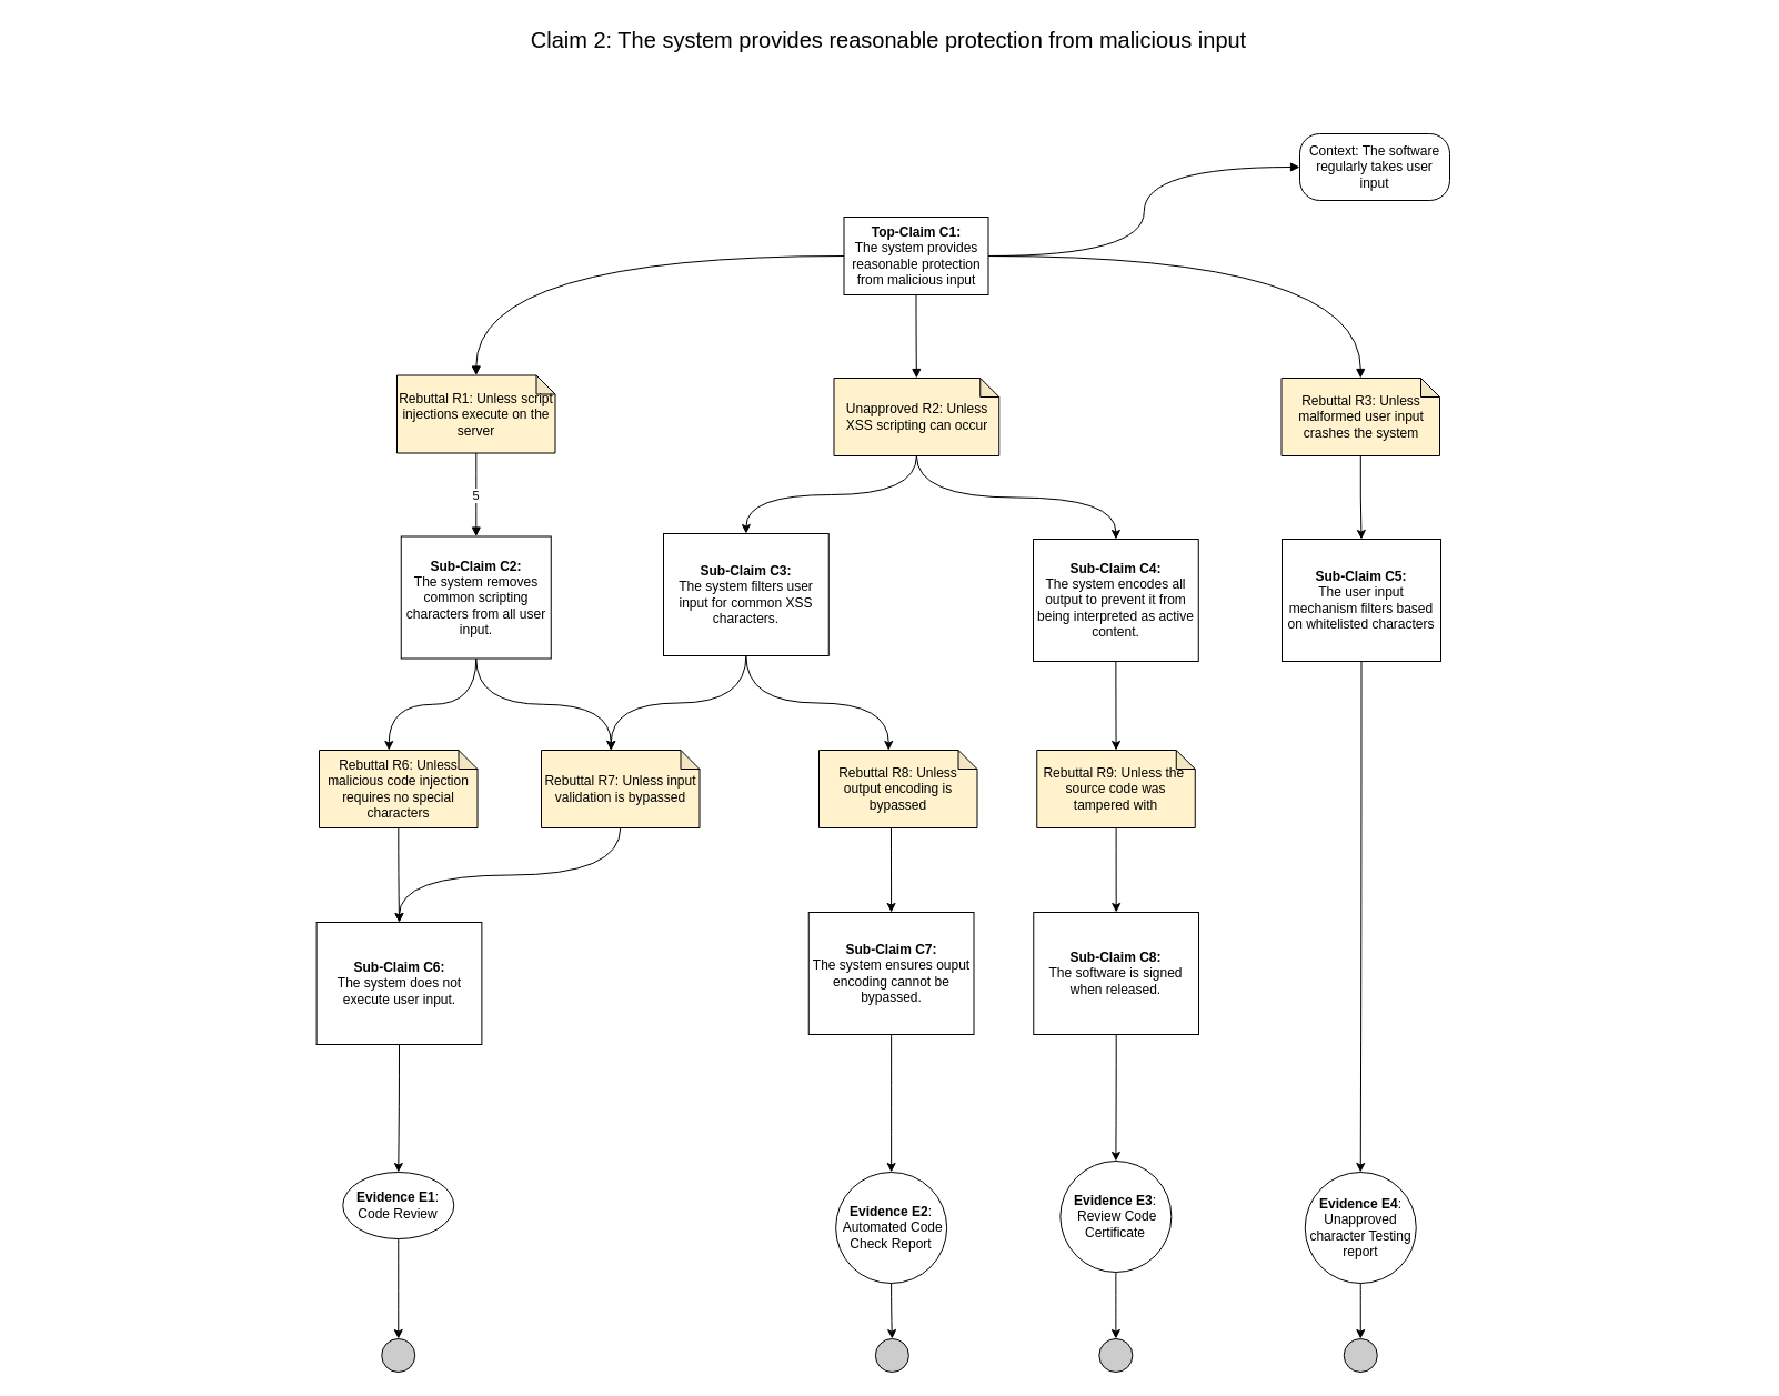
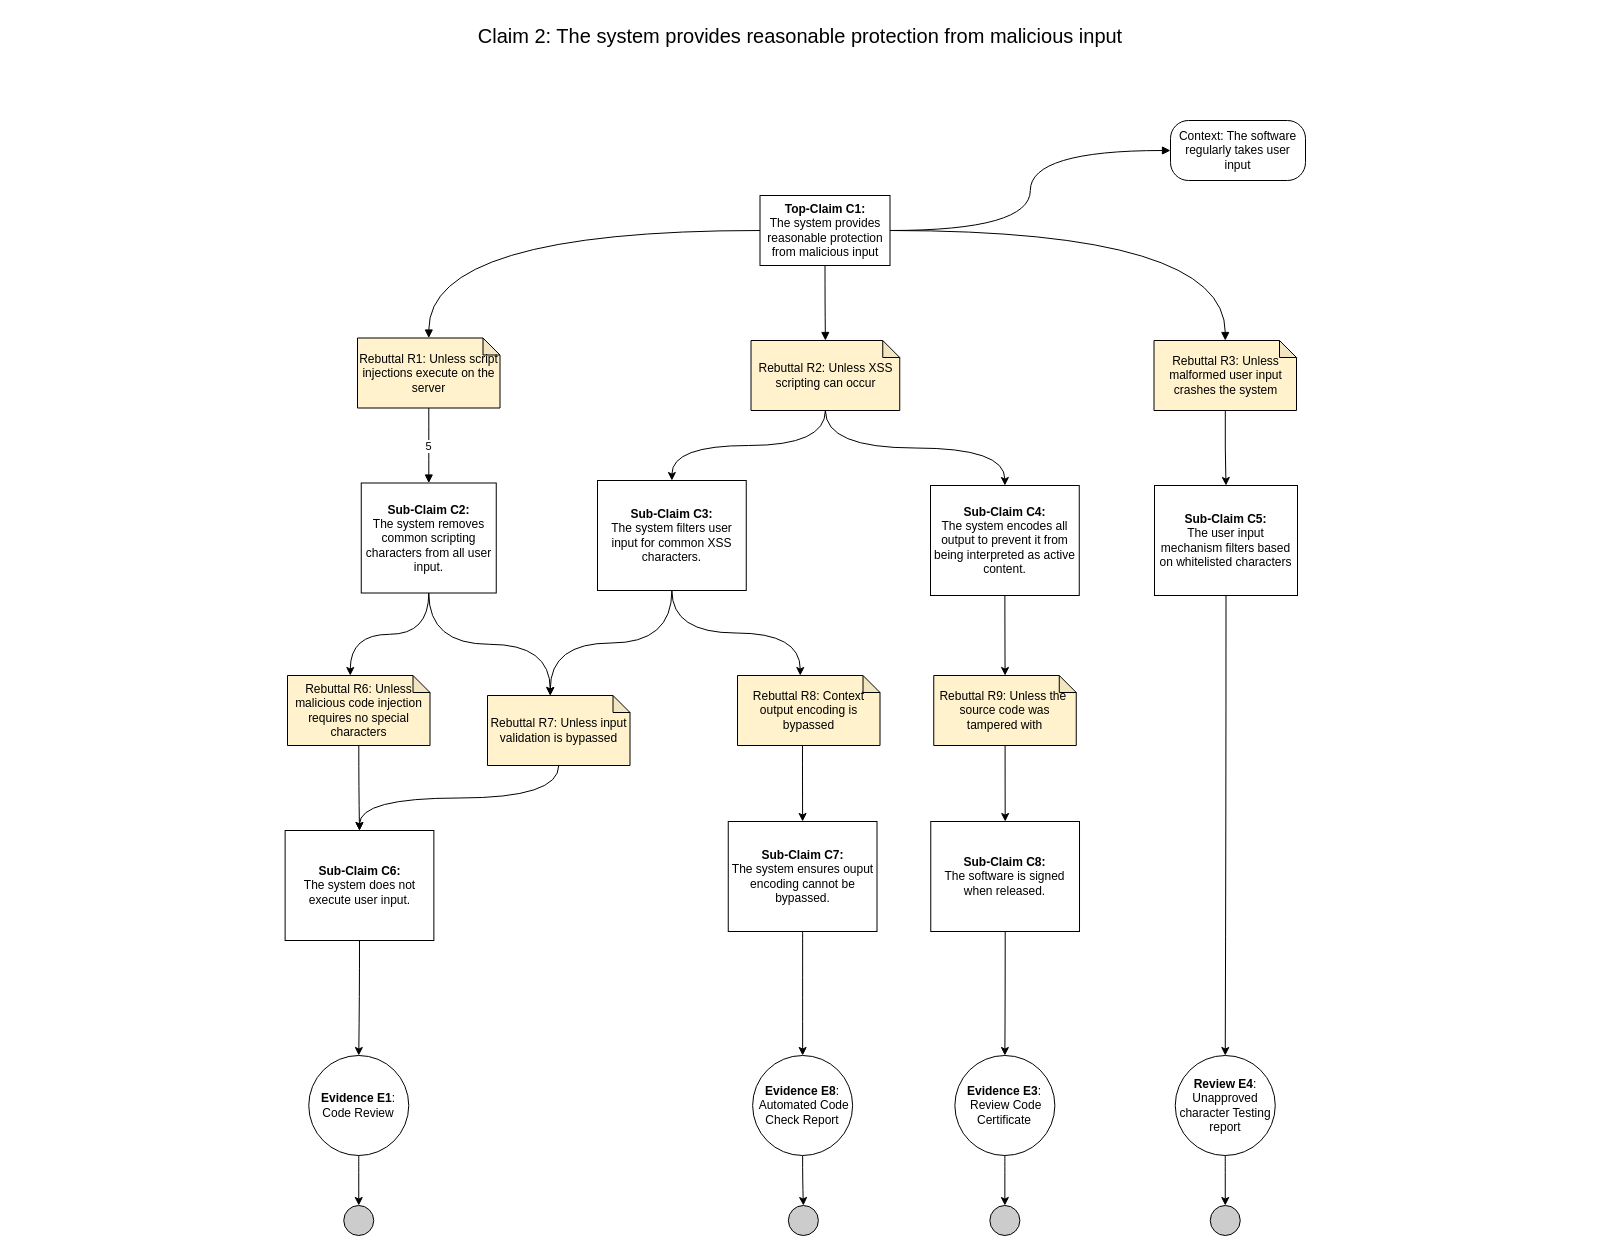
  <mxCell id="0" />
  <mxCell id="1" parent="0" />
  <mxCell id="2" style="edgeStyle=orthogonalEdgeStyle;rounded=0;orthogonalLoop=1;jettySize=auto;html=1;exitX=1;exitY=0.5;exitDx=0;exitDy=0;entryX=0;entryY=0.5;entryDx=0;entryDy=0;endArrow=block;endFill=1;curved=1;" parent="1" source="4" target="5" edge="1"><mxGeometry relative="1" as="geometry" /></mxCell>
  <mxCell id="3" value="" style="edgeStyle=orthogonalEdgeStyle;rounded=0;orthogonalLoop=1;jettySize=auto;html=1;endArrow=block;endFill=1;curved=1;exitX=0;exitY=0.5;exitDx=0;exitDy=0;" parent="1" source="4" target="7" edge="1"><mxGeometry relative="1" as="geometry" /></mxCell>
  <mxCell id="4" value="&lt;b&gt;Top-Claim C1:&lt;br&gt;&lt;/b&gt;The system provides reasonable protection from malicious input" style="rounded=0;whiteSpace=wrap;html=1;" parent="1" vertex="1"><mxGeometry x="759.5" y="195" width="130" height="70" as="geometry" /></mxCell>
  <mxCell id="5" value="Context: The software regularly takes user input" style="rounded=1;whiteSpace=wrap;html=1;arcSize=30;" parent="1" vertex="1"><mxGeometry x="1170" y="120" width="135" height="60" as="geometry" /></mxCell>
  <mxCell id="6" value="5" style="edgeStyle=orthogonalEdgeStyle;curved=1;rounded=0;orthogonalLoop=1;jettySize=auto;html=1;endArrow=block;endFill=1;" parent="1" source="7" target="9" edge="1"><mxGeometry relative="1" as="geometry" /></mxCell>
  <mxCell id="7" value="Rebuttal R1: Unless script injections execute on the server" style="shape=note;whiteSpace=wrap;html=1;backgroundOutline=1;darkOpacity=0.05;size=17;fillColor=#FFF2CC;" parent="1" vertex="1"><mxGeometry x="357" y="337.5" width="142.5" height="70" as="geometry" /></mxCell>
  <mxCell id="8" style="edgeStyle=orthogonalEdgeStyle;curved=1;rounded=0;orthogonalLoop=1;jettySize=auto;html=1;entryX=0;entryY=0;entryDx=62.75;entryDy=0;entryPerimeter=0;exitX=0.5;exitY=1;exitDx=0;exitDy=0;" parent="1" source="9" target="18" edge="1"><mxGeometry relative="1" as="geometry" /></mxCell>
  <mxCell id="9" value="&lt;b&gt;Sub-Claim C2:&lt;br&gt;&lt;/b&gt;The system removes common scripting characters from all user input." style="rounded=0;whiteSpace=wrap;html=1;" parent="1" vertex="1"><mxGeometry x="360.75" y="482.5" width="135" height="110" as="geometry" /></mxCell>
  <mxCell id="10" style="edgeStyle=orthogonalEdgeStyle;rounded=0;orthogonalLoop=1;jettySize=auto;html=1;curved=1;exitX=0.5;exitY=1;exitDx=0;exitDy=0;exitPerimeter=0;" parent="1" source="11" target="16" edge="1"><mxGeometry relative="1" as="geometry" /></mxCell>
- <mxCell id="11" value="Unapproved R2: Unless XSS scripting can occur" style="shape=note;whiteSpace=wrap;html=1;backgroundOutline=1;darkOpacity=0.05;size=17;fillColor=#FFF2CC;" parent="1" vertex="1"><mxGeometry x="750.5" y="340" width="148.75" height="70" as="geometry" /></mxCell>
+ <mxCell id="11" value="Rebuttal R2: Unless XSS scripting can occur" style="shape=note;whiteSpace=wrap;html=1;backgroundOutline=1;darkOpacity=0.05;size=17;fillColor=#FFF2CC;" parent="1" vertex="1"><mxGeometry x="750.5" y="340" width="148.75" height="70" as="geometry" /></mxCell>
  <mxCell id="12" style="edgeStyle=orthogonalEdgeStyle;rounded=0;orthogonalLoop=1;jettySize=auto;html=1;" parent="1" source="13" target="17" edge="1"><mxGeometry relative="1" as="geometry" /></mxCell>
  <mxCell id="13" value="Rebuttal R3: Unless malformed user input crashes the system" style="shape=note;whiteSpace=wrap;html=1;backgroundOutline=1;darkOpacity=0.05;size=17;fillColor=#FFF2CC;" parent="1" vertex="1"><mxGeometry x="1153.5" y="340" width="142.5" height="70" as="geometry" /></mxCell>
  <mxCell id="14" value="" style="edgeStyle=orthogonalEdgeStyle;rounded=0;orthogonalLoop=1;jettySize=auto;html=1;endArrow=block;endFill=1;curved=1;exitX=0.5;exitY=1;exitDx=0;exitDy=0;" parent="1" source="4" target="11" edge="1"><mxGeometry relative="1" as="geometry"><mxPoint x="841.5" y="265" as="sourcePoint" /><mxPoint x="670.3" y="335" as="targetPoint" /></mxGeometry></mxCell>
  <mxCell id="15" value="" style="edgeStyle=orthogonalEdgeStyle;rounded=0;orthogonalLoop=1;jettySize=auto;html=1;endArrow=block;endFill=1;curved=1;exitX=1;exitY=0.5;exitDx=0;exitDy=0;entryX=0.5;entryY=0;entryDx=0;entryDy=0;entryPerimeter=0;" parent="1" source="4" target="13" edge="1"><mxGeometry relative="1" as="geometry"><mxPoint x="797.5" y="240" as="sourcePoint" /><mxPoint x="681.3" y="335" as="targetPoint" /></mxGeometry></mxCell>
  <mxCell id="16" value="&lt;b&gt;Sub-Claim C3:&lt;br&gt;&lt;/b&gt;The system filters user input for common XSS characters." style="rounded=0;whiteSpace=wrap;html=1;" parent="1" vertex="1"><mxGeometry x="597" y="480" width="148.75" height="110" as="geometry" /></mxCell>
  <mxCell id="17" value="&lt;b&gt;Sub-Claim C5:&lt;br&gt;&lt;/b&gt;The user input mechanism filters based on whitelisted characters" style="rounded=0;whiteSpace=wrap;html=1;" parent="1" vertex="1"><mxGeometry x="1154" y="485" width="143" height="110" as="geometry" /></mxCell>
- <mxCell id="18" value="Rebuttal R7: Unless input validation is bypassed" style="shape=note;whiteSpace=wrap;html=1;backgroundOutline=1;darkOpacity=0.05;size=17;fillColor=#FFF2CC;" parent="1" vertex="1"><mxGeometry x="487" y="675" width="142.5" height="70" as="geometry" /></mxCell>
+ <mxCell id="18" value="Rebuttal R7: Unless input validation is bypassed" style="shape=note;whiteSpace=wrap;html=1;backgroundOutline=1;darkOpacity=0.05;size=17;fillColor=#FFF2CC;" parent="1" vertex="1"><mxGeometry x="487" y="695" width="142.5" height="70" as="geometry" /></mxCell>
  <mxCell id="19" style="edgeStyle=orthogonalEdgeStyle;curved=1;rounded=0;orthogonalLoop=1;jettySize=auto;html=1;entryX=0;entryY=0;entryDx=62.75;entryDy=0;entryPerimeter=0;" parent="1" source="9" target="21" edge="1"><mxGeometry relative="1" as="geometry"><mxPoint x="598.25" y="582.5" as="sourcePoint" /></mxGeometry></mxCell>
  <mxCell id="20" value="" style="edgeStyle=orthogonalEdgeStyle;curved=1;rounded=0;orthogonalLoop=1;jettySize=auto;html=1;entryX=0.5;entryY=0;entryDx=0;entryDy=0;" parent="1" source="21" target="48" edge="1"><mxGeometry relative="1" as="geometry"><mxPoint x="358" y="810" as="targetPoint" /></mxGeometry></mxCell>
  <mxCell id="21" value="Rebuttal R6: Unless malicious code injection requires no special characters" style="shape=note;whiteSpace=wrap;html=1;backgroundOutline=1;darkOpacity=0.05;size=17;fillColor=#FFF2CC;" parent="1" vertex="1"><mxGeometry x="287" y="675" width="142.5" height="70" as="geometry" /></mxCell>
  <mxCell id="22" style="edgeStyle=orthogonalEdgeStyle;curved=1;rounded=0;orthogonalLoop=1;jettySize=auto;html=1;entryX=0;entryY=0;entryDx=62.75;entryDy=0;entryPerimeter=0;exitX=0.5;exitY=1;exitDx=0;exitDy=0;" parent="1" source="16" target="24" edge="1"><mxGeometry relative="1" as="geometry"><mxPoint x="765.3" y="595" as="sourcePoint" /></mxGeometry></mxCell>
  <mxCell id="23" value="" style="edgeStyle=orthogonalEdgeStyle;curved=1;rounded=0;orthogonalLoop=1;jettySize=auto;html=1;exitX=0.456;exitY=1;exitDx=0;exitDy=0;exitPerimeter=0;entryX=0.5;entryY=0;entryDx=0;entryDy=0;" parent="1" source="24" target="50" edge="1"><mxGeometry relative="1" as="geometry"><mxPoint x="770" y="850" as="targetPoint" /></mxGeometry></mxCell>
- <mxCell id="24" value="Rebuttal R8: Unless output encoding is bypassed" style="shape=note;whiteSpace=wrap;html=1;backgroundOutline=1;darkOpacity=0.05;size=17;fillColor=#FFF2CC;" parent="1" vertex="1"><mxGeometry x="737" y="675" width="142.5" height="70" as="geometry" /></mxCell>
+ <mxCell id="24" value="Rebuttal R8: Context output encoding is bypassed" style="shape=note;whiteSpace=wrap;html=1;backgroundOutline=1;darkOpacity=0.05;size=17;fillColor=#FFF2CC;" parent="1" vertex="1"><mxGeometry x="737" y="675" width="142.5" height="70" as="geometry" /></mxCell>
  <mxCell id="25" style="edgeStyle=orthogonalEdgeStyle;curved=1;rounded=0;orthogonalLoop=1;jettySize=auto;html=1;entryX=0;entryY=0;entryDx=62.75;entryDy=0;entryPerimeter=0;exitX=0.5;exitY=1;exitDx=0;exitDy=0;" parent="1" source="16" target="18" edge="1"><mxGeometry relative="1" as="geometry"><mxPoint x="765.3" y="595" as="sourcePoint" /><mxPoint x="761.25" y="675" as="targetPoint" /></mxGeometry></mxCell>
  <mxCell id="26" style="edgeStyle=orthogonalEdgeStyle;curved=1;rounded=0;orthogonalLoop=1;jettySize=auto;html=1;exitX=0.5;exitY=1;exitDx=0;exitDy=0;entryX=0.5;entryY=0;entryDx=0;entryDy=0;" parent="1" source="17" target="33" edge="1"><mxGeometry relative="1" as="geometry"><mxPoint x="1205" y="635" as="sourcePoint" /><mxPoint x="1100" y="610" as="targetPoint" /></mxGeometry></mxCell>
  <mxCell id="27" value="&lt;b&gt;Sub-Claim C4:&lt;br&gt;&lt;/b&gt;The system encodes all output to prevent it from being interpreted as active content." style="rounded=0;whiteSpace=wrap;html=1;" parent="1" vertex="1"><mxGeometry x="930" y="485" width="148.75" height="110" as="geometry" /></mxCell>
  <mxCell id="28" style="edgeStyle=orthogonalEdgeStyle;rounded=0;orthogonalLoop=1;jettySize=auto;html=1;curved=1;entryX=0.5;entryY=0;entryDx=0;entryDy=0;exitX=0.5;exitY=1;exitDx=0;exitDy=0;exitPerimeter=0;" parent="1" source="11" target="27" edge="1"><mxGeometry relative="1" as="geometry"><mxPoint x="825" y="485" as="sourcePoint" /><mxPoint x="644.4" y="490" as="targetPoint" /></mxGeometry></mxCell>
  <mxCell id="29" style="edgeStyle=orthogonalEdgeStyle;curved=1;rounded=0;orthogonalLoop=1;jettySize=auto;html=1;" parent="1" source="30" target="38" edge="1"><mxGeometry relative="1" as="geometry" /></mxCell>
  <mxCell id="30" value="Rebuttal R9: Unless the&amp;nbsp; source code was tampered with" style="shape=note;whiteSpace=wrap;html=1;backgroundOutline=1;darkOpacity=0.05;size=17;fillColor=#FFF2CC;" parent="1" vertex="1"><mxGeometry x="933.25" y="675" width="142.5" height="70" as="geometry" /></mxCell>
  <mxCell id="31" style="edgeStyle=orthogonalEdgeStyle;curved=1;rounded=0;orthogonalLoop=1;jettySize=auto;html=1;exitX=0.5;exitY=1;exitDx=0;exitDy=0;" parent="1" source="27" target="30" edge="1"><mxGeometry relative="1" as="geometry"><mxPoint x="644.375" y="600" as="sourcePoint" /><mxPoint x="1004" y="670" as="targetPoint" /></mxGeometry></mxCell>
  <mxCell id="32" value="" style="edgeStyle=orthogonalEdgeStyle;curved=1;rounded=0;orthogonalLoop=1;jettySize=auto;html=1;" parent="1" source="33" target="34" edge="1"><mxGeometry relative="1" as="geometry" /></mxCell>
- <mxCell id="33" value="&lt;b&gt;Evidence E4&lt;/b&gt;:&lt;br&gt;Unapproved character Testing report" style="ellipse;whiteSpace=wrap;html=1;aspect=fixed;fillColor=#ffffff;rounded=0;" parent="1" vertex="1"><mxGeometry x="1174.75" y="1055" width="100" height="100" as="geometry" /></mxCell>
+ <mxCell id="33" value="&lt;b&gt;Review E4&lt;/b&gt;:&lt;br&gt;Unapproved character Testing report" style="ellipse;whiteSpace=wrap;html=1;aspect=fixed;fillColor=#ffffff;rounded=0;" parent="1" vertex="1"><mxGeometry x="1174.75" y="1055" width="100" height="100" as="geometry" /></mxCell>
  <mxCell id="34" value="" style="ellipse;whiteSpace=wrap;html=1;aspect=fixed;fillColor=#CCCCCC;" parent="1" vertex="1"><mxGeometry x="1209.75" y="1205" width="30" height="30" as="geometry" /></mxCell>
  <mxCell id="35" value="" style="edgeStyle=orthogonalEdgeStyle;curved=1;rounded=0;orthogonalLoop=1;jettySize=auto;html=1;" parent="1" source="36" target="39" edge="1"><mxGeometry relative="1" as="geometry" /></mxCell>
- <mxCell id="36" value="&lt;b&gt;Evidence E3&lt;/b&gt;:&lt;br&gt;&amp;nbsp;Review Code Certificate" style="ellipse;whiteSpace=wrap;html=1;aspect=fixed;fillColor=#ffffff;rounded=0;" parent="1" vertex="1"><mxGeometry x="954.37" y="1045" width="100" height="100" as="geometry" /></mxCell>
+ <mxCell id="36" value="&lt;b&gt;Evidence E3&lt;/b&gt;:&lt;br&gt;&amp;nbsp;Review Code Certificate" style="ellipse;whiteSpace=wrap;html=1;aspect=fixed;fillColor=#ffffff;rounded=0;" parent="1" vertex="1"><mxGeometry x="954.37" y="1055" width="100" height="100" as="geometry" /></mxCell>
  <mxCell id="37" value="" style="edgeStyle=orthogonalEdgeStyle;curved=1;rounded=0;orthogonalLoop=1;jettySize=auto;html=1;" parent="1" source="38" target="36" edge="1"><mxGeometry relative="1" as="geometry" /></mxCell>
  <mxCell id="38" value="&lt;b&gt;Sub-Claim C8:&lt;br&gt;&lt;/b&gt;The software is signed when released." style="rounded=0;whiteSpace=wrap;html=1;" parent="1" vertex="1"><mxGeometry x="930.26" y="821" width="148.75" height="110" as="geometry" /></mxCell>
  <mxCell id="39" value="" style="ellipse;whiteSpace=wrap;html=1;aspect=fixed;fillColor=#CCCCCC;" parent="1" vertex="1"><mxGeometry x="989.37" y="1205" width="30" height="30" as="geometry" /></mxCell>
  <mxCell id="40" value="" style="edgeStyle=orthogonalEdgeStyle;curved=1;rounded=0;orthogonalLoop=1;jettySize=auto;html=1;" parent="1" source="41" target="42" edge="1"><mxGeometry relative="1" as="geometry" /></mxCell>
- <mxCell id="41" value="&lt;b&gt;Evidence E2&lt;/b&gt;:&lt;br&gt;&amp;nbsp;Automated Code Check Report" style="ellipse;whiteSpace=wrap;html=1;aspect=fixed;fillColor=#ffffff;rounded=0;" parent="1" vertex="1"><mxGeometry x="752.13" y="1055" width="100" height="100" as="geometry" /></mxCell>
+ <mxCell id="41" value="&lt;b&gt;Evidence E8&lt;/b&gt;:&lt;br&gt;&amp;nbsp;Automated Code Check Report" style="ellipse;whiteSpace=wrap;html=1;aspect=fixed;fillColor=#ffffff;rounded=0;" parent="1" vertex="1"><mxGeometry x="752.13" y="1055" width="100" height="100" as="geometry" /></mxCell>
  <mxCell id="42" value="" style="ellipse;whiteSpace=wrap;html=1;aspect=fixed;fillColor=#CCCCCC;" parent="1" vertex="1"><mxGeometry x="787.88" y="1205" width="30" height="30" as="geometry" /></mxCell>
  <mxCell id="43" value="" style="edgeStyle=orthogonalEdgeStyle;curved=1;rounded=0;orthogonalLoop=1;jettySize=auto;html=1;exitX=0.5;exitY=1;exitDx=0;exitDy=0;exitPerimeter=0;entryX=0.5;entryY=0;entryDx=0;entryDy=0;" parent="1" source="18" target="48" edge="1"><mxGeometry relative="1" as="geometry"><mxPoint x="811.98" y="755" as="sourcePoint" /><mxPoint x="671" y="898" as="targetPoint" /></mxGeometry></mxCell>
  <mxCell id="44" value="" style="edgeStyle=orthogonalEdgeStyle;curved=1;rounded=0;orthogonalLoop=1;jettySize=auto;html=1;" parent="1" source="45" target="46" edge="1"><mxGeometry relative="1" as="geometry" /></mxCell>
- <mxCell id="45" value="&lt;b&gt;Evidence E1&lt;/b&gt;:&lt;br&gt;Code Review" style="ellipse;whiteSpace=wrap;html=1;aspect=fixed;fillColor=#ffffff;rounded=0;" parent="1" vertex="1"><mxGeometry x="308.25" y="1055" width="100" height="60" as="geometry" /></mxCell>
+ <mxCell id="45" value="&lt;b&gt;Evidence E1&lt;/b&gt;:&lt;br&gt;Code Review" style="ellipse;whiteSpace=wrap;html=1;aspect=fixed;fillColor=#ffffff;rounded=0;" parent="1" vertex="1"><mxGeometry x="308.25" y="1055" width="100" height="100" as="geometry" /></mxCell>
  <mxCell id="46" value="" style="ellipse;whiteSpace=wrap;html=1;aspect=fixed;fillColor=#CCCCCC;" parent="1" vertex="1"><mxGeometry x="343.25" y="1205" width="30" height="30" as="geometry" /></mxCell>
  <mxCell id="47" value="&lt;font style=&quot;font-size: 20px&quot;&gt;&lt;font style=&quot;font-size: 20px&quot;&gt;Claim 2: The system provides reasonable protection from malicious input&lt;/font&gt;&lt;br&gt;&lt;/font&gt;" style="text;html=1;strokeColor=none;fillColor=none;align=center;verticalAlign=middle;whiteSpace=wrap;rounded=0;fontSize=20;" parent="1" vertex="1"><mxGeometry x="20" y="20" width="1560" height="30" as="geometry" /></mxCell>
  <mxCell id="48" value="&lt;b&gt;Sub-Claim C6:&lt;br&gt;&lt;/b&gt;The system does not execute user input." style="rounded=0;whiteSpace=wrap;html=1;" vertex="1" parent="1"><mxGeometry x="284.62" y="830" width="148.75" height="110" as="geometry" /></mxCell>
  <mxCell id="49" value="" style="edgeStyle=orthogonalEdgeStyle;curved=1;rounded=0;orthogonalLoop=1;jettySize=auto;html=1;entryX=0.5;entryY=0;entryDx=0;entryDy=0;exitX=0.5;exitY=1;exitDx=0;exitDy=0;" edge="1" parent="1" source="48" target="45"><mxGeometry relative="1" as="geometry"><mxPoint x="368.3" y="755" as="sourcePoint" /><mxPoint x="368.255" y="813" as="targetPoint" /></mxGeometry></mxCell>
  <mxCell id="50" value="&lt;b&gt;Sub-Claim C7:&lt;br&gt;&lt;/b&gt;The system ensures ouput encoding cannot be bypassed." style="rounded=0;whiteSpace=wrap;html=1;" vertex="1" parent="1"><mxGeometry x="727.75" y="821" width="148.75" height="110" as="geometry" /></mxCell>
  <mxCell id="51" value="" style="edgeStyle=orthogonalEdgeStyle;curved=1;rounded=0;orthogonalLoop=1;jettySize=auto;html=1;exitX=0.5;exitY=1;exitDx=0;exitDy=0;entryX=0.5;entryY=0;entryDx=0;entryDy=0;" edge="1" parent="1" source="50" target="41"><mxGeometry relative="1" as="geometry"><mxPoint x="795.24" y="931" as="sourcePoint" /><mxPoint x="798" y="1020" as="targetPoint" /></mxGeometry></mxCell>
